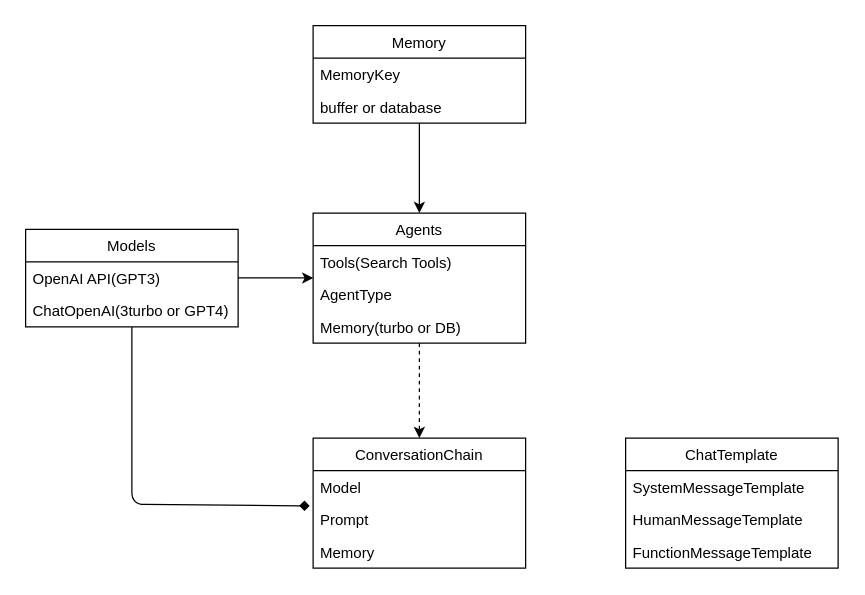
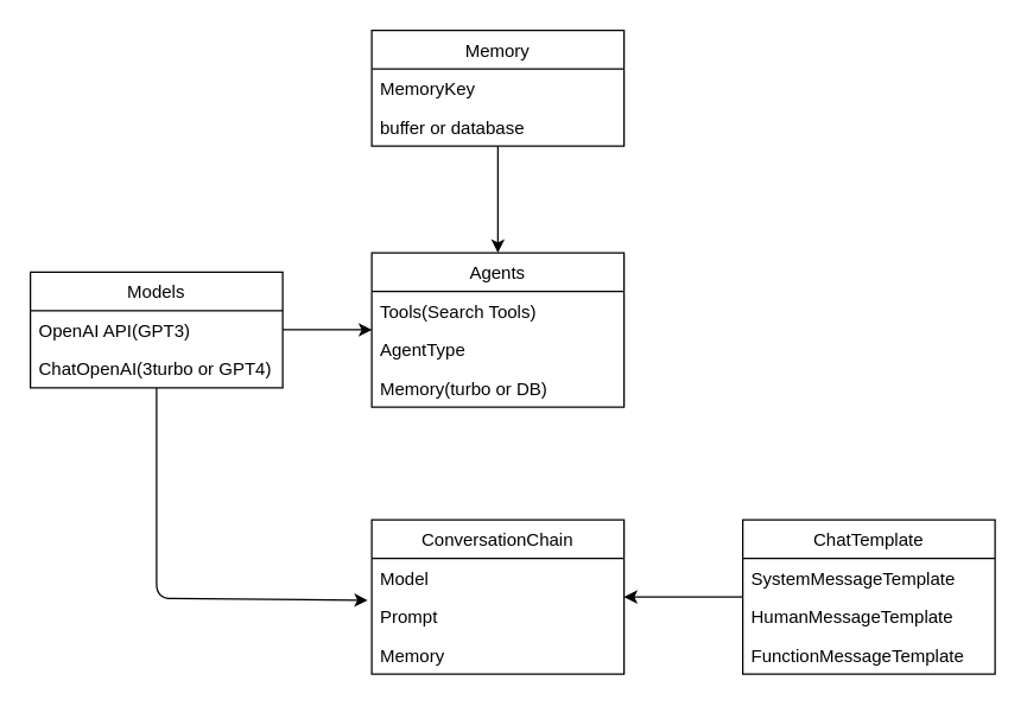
  <mxCell id="0" />
  <mxCell id="1" parent="0" />
- <mxCell id="2" style="edgeStyle=none;html=1;entryX=-0.016;entryY=0.085;entryDx=0;entryDy=0;entryPerimeter=0;endArrow=diamond;" parent="1" source="3" target="19" edge="1"><mxGeometry relative="1" as="geometry"><mxPoint x="105" y="410" as="targetPoint" /><Array as="points"><mxPoint x="105" y="403" /></Array></mxGeometry></mxCell>
+ <mxCell id="2" style="edgeStyle=none;html=1;entryX=-0.016;entryY=0.085;entryDx=0;entryDy=0;entryPerimeter=0;" parent="1" source="3" target="19" edge="1"><mxGeometry relative="1" as="geometry"><mxPoint x="105" y="410" as="targetPoint" /><Array as="points"><mxPoint x="105" y="403" /></Array></mxGeometry></mxCell>
  <mxCell id="3" value="Models" style="swimlane;fontStyle=0;childLayout=stackLayout;horizontal=1;startSize=26;fillColor=none;horizontalStack=0;resizeParent=1;resizeParentMax=0;resizeLast=0;collapsible=1;marginBottom=0;" parent="1" vertex="1"><mxGeometry x="20" y="183" width="170" height="78" as="geometry" /></mxCell>
  <mxCell id="4" value="OpenAI API(GPT3)" style="text;strokeColor=none;fillColor=none;align=left;verticalAlign=top;spacingLeft=4;spacingRight=4;overflow=hidden;rotatable=0;points=[[0,0.5],[1,0.5]];portConstraint=eastwest;" parent="3" vertex="1"><mxGeometry y="26" width="170" height="26" as="geometry" /></mxCell>
  <mxCell id="5" value="ChatOpenAI(3turbo or GPT4)" style="text;strokeColor=none;fillColor=none;align=left;verticalAlign=top;spacingLeft=4;spacingRight=4;overflow=hidden;rotatable=0;points=[[0,0.5],[1,0.5]];portConstraint=eastwest;" parent="3" vertex="1"><mxGeometry y="52" width="170" height="26" as="geometry" /></mxCell>
- <mxCell id="6" value="" style="edgeStyle=none;html=1;dashed=1;" parent="1" source="7" target="17" edge="1"><mxGeometry relative="1" as="geometry" /></mxCell>
  <mxCell id="7" value="Agents" style="swimlane;fontStyle=0;childLayout=stackLayout;horizontal=1;startSize=26;fillColor=none;horizontalStack=0;resizeParent=1;resizeParentMax=0;resizeLast=0;collapsible=1;marginBottom=0;" parent="1" vertex="1"><mxGeometry x="250" y="170" width="170" height="104" as="geometry" /></mxCell>
  <mxCell id="8" value="Tools(Search Tools)" style="text;strokeColor=none;fillColor=none;align=left;verticalAlign=top;spacingLeft=4;spacingRight=4;overflow=hidden;rotatable=0;points=[[0,0.5],[1,0.5]];portConstraint=eastwest;" parent="7" vertex="1"><mxGeometry y="26" width="170" height="26" as="geometry" /></mxCell>
  <mxCell id="9" value="AgentType" style="text;strokeColor=none;fillColor=none;align=left;verticalAlign=top;spacingLeft=4;spacingRight=4;overflow=hidden;rotatable=0;points=[[0,0.5],[1,0.5]];portConstraint=eastwest;" parent="7" vertex="1"><mxGeometry y="52" width="170" height="26" as="geometry" /></mxCell>
  <mxCell id="10" value="Memory(turbo or DB)" style="text;strokeColor=none;fillColor=none;align=left;verticalAlign=top;spacingLeft=4;spacingRight=4;overflow=hidden;rotatable=0;points=[[0,0.5],[1,0.5]];portConstraint=eastwest;" parent="7" vertex="1"><mxGeometry y="78" width="170" height="26" as="geometry" /></mxCell>
  <mxCell id="11" style="edgeStyle=none;html=1;" parent="1" source="12" target="7" edge="1"><mxGeometry relative="1" as="geometry" /></mxCell>
  <mxCell id="12" value="Memory" style="swimlane;fontStyle=0;childLayout=stackLayout;horizontal=1;startSize=26;fillColor=none;horizontalStack=0;resizeParent=1;resizeParentMax=0;resizeLast=0;collapsible=1;marginBottom=0;" parent="1" vertex="1"><mxGeometry x="250" y="20" width="170" height="78" as="geometry" /></mxCell>
  <mxCell id="13" value="MemoryKey" style="text;strokeColor=none;fillColor=none;align=left;verticalAlign=top;spacingLeft=4;spacingRight=4;overflow=hidden;rotatable=0;points=[[0,0.5],[1,0.5]];portConstraint=eastwest;" parent="12" vertex="1"><mxGeometry y="26" width="170" height="26" as="geometry" /></mxCell>
  <mxCell id="14" value="buffer or database" style="text;strokeColor=none;fillColor=none;align=left;verticalAlign=top;spacingLeft=4;spacingRight=4;overflow=hidden;rotatable=0;points=[[0,0.5],[1,0.5]];portConstraint=eastwest;" parent="12" vertex="1"><mxGeometry y="52" width="170" height="26" as="geometry" /></mxCell>
  <mxCell id="15" style="edgeStyle=none;html=1;entryX=0.001;entryY=-0.007;entryDx=0;entryDy=0;entryPerimeter=0;" parent="1" source="4" target="9" edge="1"><mxGeometry relative="1" as="geometry" /></mxCell>
+ <mxCell id="16" value="" style="edgeStyle=none;html=1;endArrow=none;endFill=0;startArrow=classic;startFill=1;" parent="1" source="17" target="21" edge="1"><mxGeometry relative="1" as="geometry" /></mxCell>
  <mxCell id="17" value="ConversationChain" style="swimlane;fontStyle=0;childLayout=stackLayout;horizontal=1;startSize=26;fillColor=none;horizontalStack=0;resizeParent=1;resizeParentMax=0;resizeLast=0;collapsible=1;marginBottom=0;" parent="1" vertex="1"><mxGeometry x="250" y="350" width="170" height="104" as="geometry" /></mxCell>
  <mxCell id="18" value="Model" style="text;strokeColor=none;fillColor=none;align=left;verticalAlign=top;spacingLeft=4;spacingRight=4;overflow=hidden;rotatable=0;points=[[0,0.5],[1,0.5]];portConstraint=eastwest;" parent="17" vertex="1"><mxGeometry y="26" width="170" height="26" as="geometry" /></mxCell>
  <mxCell id="19" value="Prompt" style="text;strokeColor=none;fillColor=none;align=left;verticalAlign=top;spacingLeft=4;spacingRight=4;overflow=hidden;rotatable=0;points=[[0,0.5],[1,0.5]];portConstraint=eastwest;" vertex="1" parent="17"><mxGeometry y="52" width="170" height="26" as="geometry" /></mxCell>
  <mxCell id="20" value="Memory" style="text;strokeColor=none;fillColor=none;align=left;verticalAlign=top;spacingLeft=4;spacingRight=4;overflow=hidden;rotatable=0;points=[[0,0.5],[1,0.5]];portConstraint=eastwest;" parent="17" vertex="1"><mxGeometry y="78" width="170" height="26" as="geometry" /></mxCell>
  <mxCell id="21" value="ChatTemplate" style="swimlane;fontStyle=0;childLayout=stackLayout;horizontal=1;startSize=26;fillColor=none;horizontalStack=0;resizeParent=1;resizeParentMax=0;resizeLast=0;collapsible=1;marginBottom=0;" parent="1" vertex="1"><mxGeometry x="500" y="350" width="170" height="104" as="geometry" /></mxCell>
  <mxCell id="22" value="SystemMessageTemplate" style="text;strokeColor=none;fillColor=none;align=left;verticalAlign=top;spacingLeft=4;spacingRight=4;overflow=hidden;rotatable=0;points=[[0,0.5],[1,0.5]];portConstraint=eastwest;" parent="21" vertex="1"><mxGeometry y="26" width="170" height="26" as="geometry" /></mxCell>
  <mxCell id="23" value="HumanMessageTemplate" style="text;strokeColor=none;fillColor=none;align=left;verticalAlign=top;spacingLeft=4;spacingRight=4;overflow=hidden;rotatable=0;points=[[0,0.5],[1,0.5]];portConstraint=eastwest;" parent="21" vertex="1"><mxGeometry y="52" width="170" height="26" as="geometry" /></mxCell>
  <mxCell id="24" value="FunctionMessageTemplate" style="text;strokeColor=none;fillColor=none;align=left;verticalAlign=top;spacingLeft=4;spacingRight=4;overflow=hidden;rotatable=0;points=[[0,0.5],[1,0.5]];portConstraint=eastwest;" parent="21" vertex="1"><mxGeometry y="78" width="170" height="26" as="geometry" /></mxCell>
